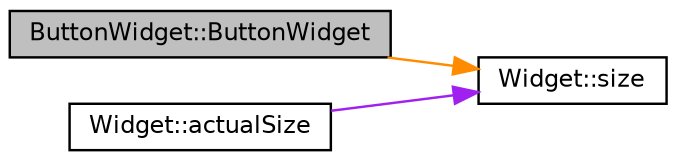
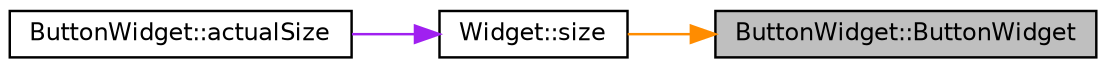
  digraph {
    rankdir=LR
    node [color=black fillcolor=white fontname=Helvetica fontsize=10 shape=record style=filled]
    edge [fontname=Helvetica fontsize=10 labelfontname=Helvetica labelfontsize=10 style=solid]
    n1 [fillcolor=grey75 fontcolor=black height=0.2 label="ButtonWidget::ButtonWidget" width=0.4]
    n2 [height=0.2 label="Widget::size" width=0.4]
-   n3 [height=0.2 label="Widget::actualSize" width=0.4]
-   n1 -> n2 [color=darkorange]
+   n3 [height=0.2 label="ButtonWidget::actualSize" width=0.4]
+   n2 -> n1 [color=darkorange]
    n3 -> n2 [color=purple]
  }
